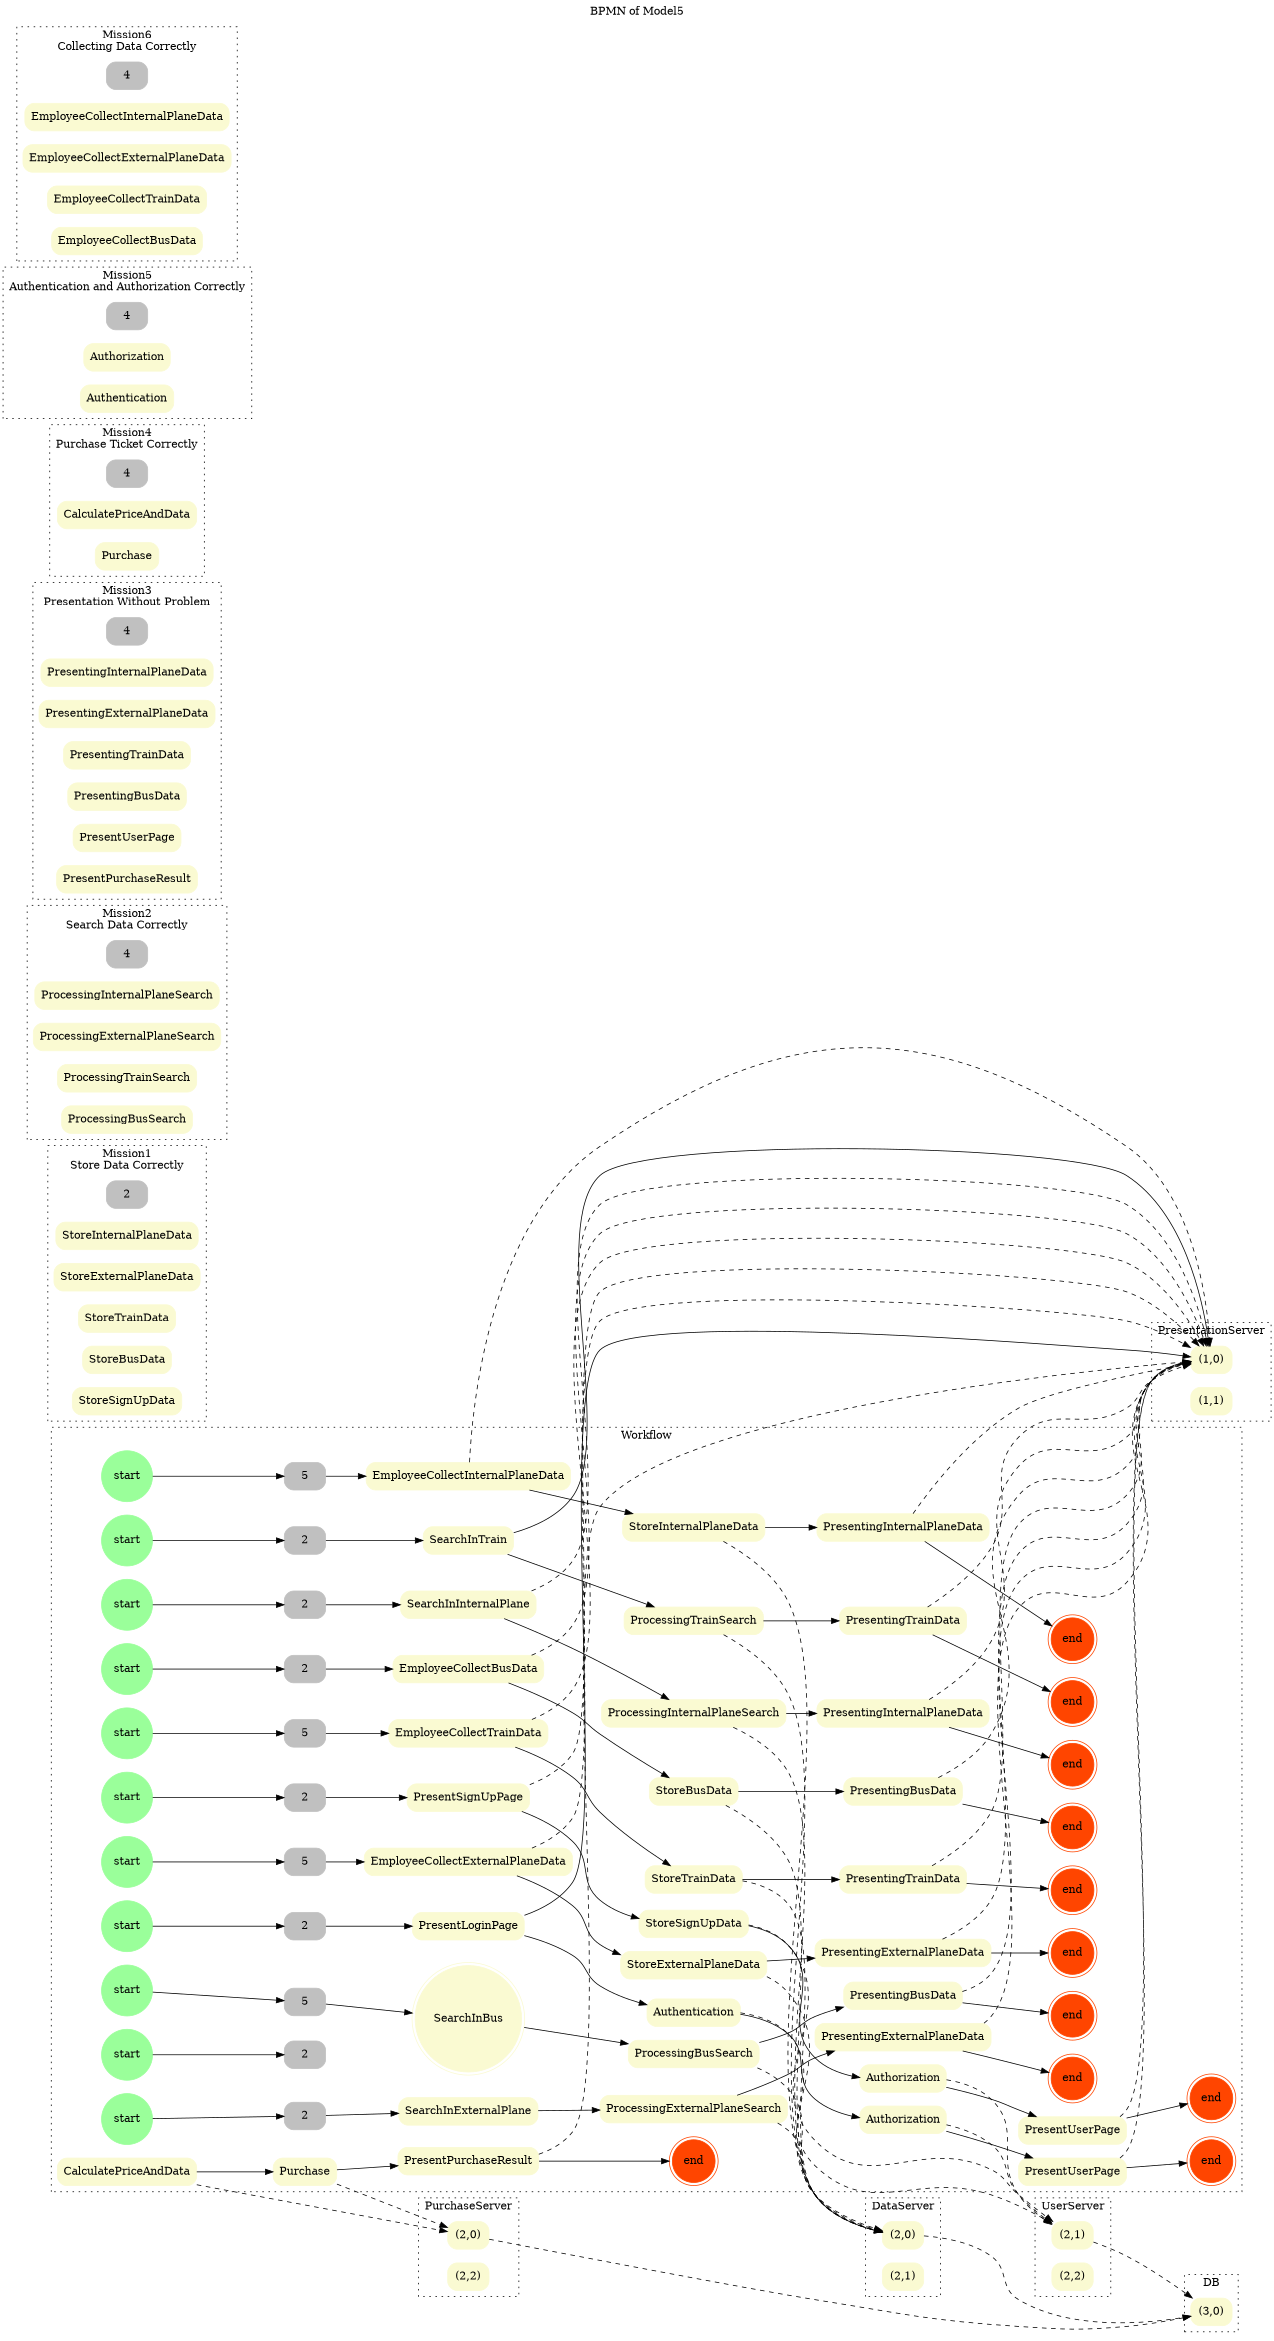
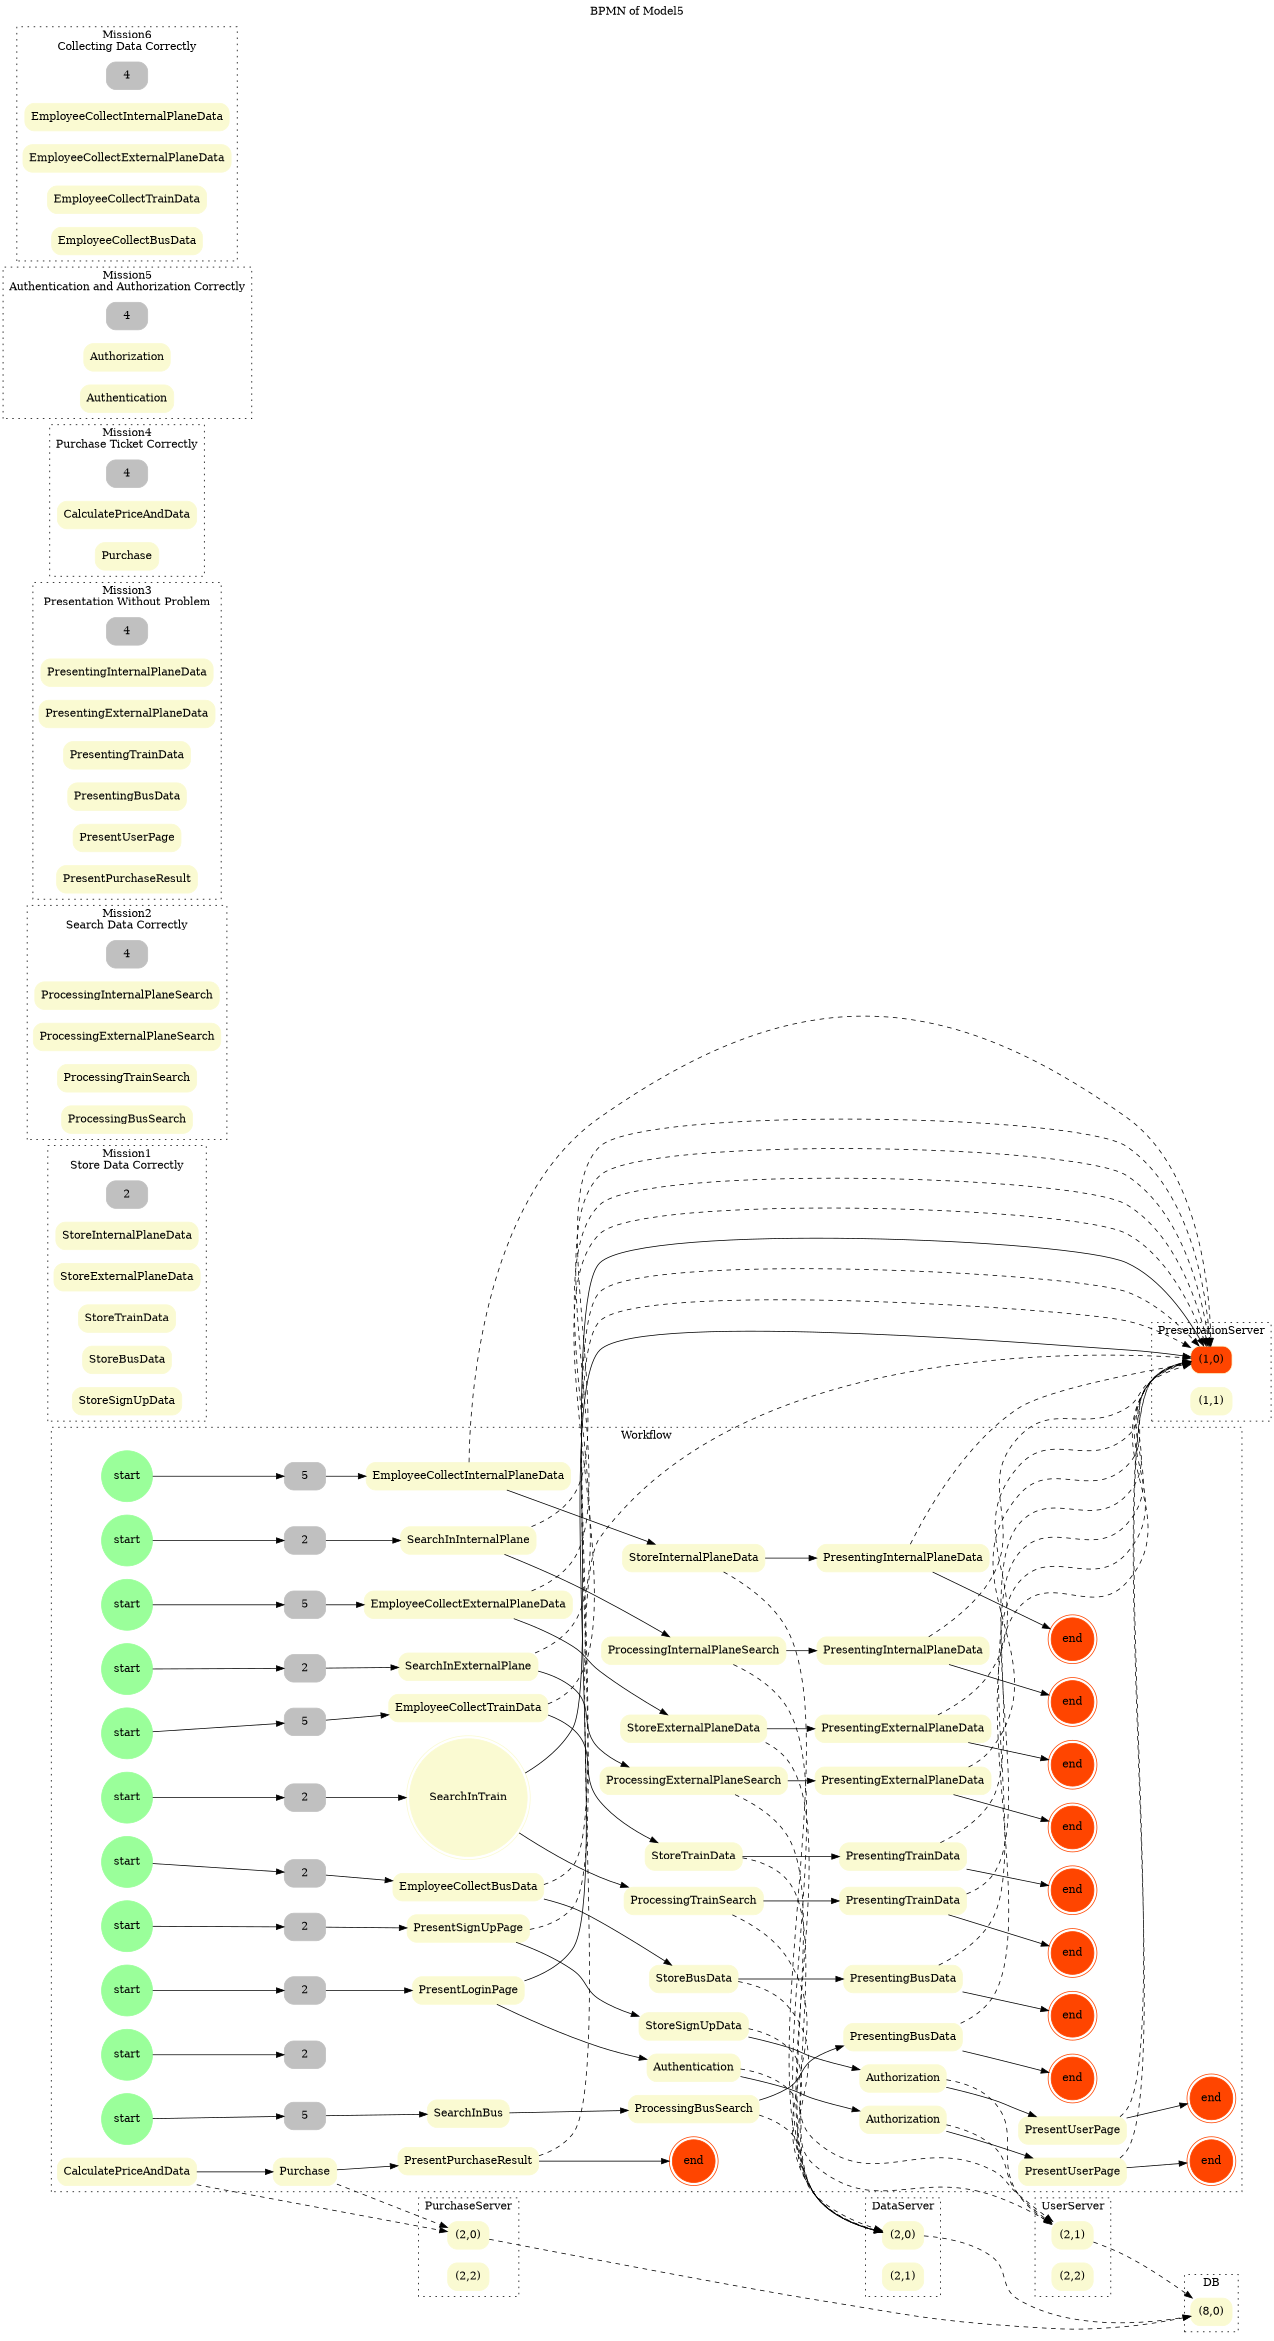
  digraph {
    compound=true
    label="BPMN of Model5"
    labelloc=t
    rankdir=LR
    node [color=lightgoldenrodyellow shape=rectangle style="rounded,filled"]
    n1 [color=palegreen1 label=start shape=circle]
    n2 [color=orangered label=end shape=doublecircle]
    n3 [color=palegreen1 label=start shape=circle]
    n4 [color=orangered label=end shape=doublecircle]
    n5 [color=palegreen1 label=start shape=circle]
    n6 [color=orangered label=end shape=doublecircle]
    n7 [color=palegreen1 label=start shape=circle]
    n8 [color=orangered label=end shape=doublecircle]
    n9 [color=palegreen1 label=start shape=circle]
    n10 [color=orangered label=end shape=doublecircle]
    n11 [color=palegreen1 label=start shape=circle]
    n12 [color=orangered label=end shape=doublecircle]
    n13 [color=palegreen1 label=start shape=circle]
    n14 [color=orangered label=end shape=doublecircle]
    n15 [color=palegreen1 label=start shape=circle]
    n16 [color=orangered label=end shape=doublecircle]
    n17 [color=palegreen1 label=start shape=circle]
    n18 [color=orangered label=end shape=doublecircle]
    n19 [color=palegreen1 label=start shape=circle]
    n20 [color=orangered label=end shape=doublecircle]
    n21 [color=palegreen1 label=start shape=circle]
    n22 [color=orangered label=end shape=doublecircle]
    n23 [color=gray label=5]
    n24 [label=EmployeeCollectInternalPlaneData]
    n25 [label=StoreInternalPlaneData]
    n26 [label=PresentingInternalPlaneData]
    n27 [color=gray label=2]
    n28 [label=SearchInInternalPlane]
    n29 [label=ProcessingInternalPlaneSearch]
    n30 [label=PresentingInternalPlaneData]
    n31 [color=gray label=5]
    n32 [label=EmployeeCollectExternalPlaneData]
    n33 [label=StoreExternalPlaneData]
    n34 [label=PresentingExternalPlaneData]
    n35 [color=gray label=2]
    n36 [label=SearchInExternalPlane]
    n37 [label=ProcessingExternalPlaneSearch]
    n38 [label=PresentingExternalPlaneData]
    n39 [color=gray label=5]
    n40 [label=EmployeeCollectTrainData]
    n41 [label=StoreTrainData]
    n42 [label=PresentingTrainData]
    n43 [color=gray label=2]
-   n44 [label=SearchInTrain]
+   n44 [label=SearchInTrain shape=doublecircle]
    n45 [label=ProcessingTrainSearch]
    n46 [label=PresentingTrainData]
    n47 [color=gray label=2]
    n48 [label=EmployeeCollectBusData]
    n49 [label=StoreBusData]
    n50 [label=PresentingBusData]
    n51 [color=gray label=5]
-   n52 [label=SearchInBus shape=doublecircle]
+   n52 [label=SearchInBus]
    n53 [label=ProcessingBusSearch]
    n54 [label=PresentingBusData]
    n55 [color=gray label=2]
    n56 [label=PresentSignUpPage]
    n57 [label=StoreSignUpData]
    n58 [label=Authorization]
    n59 [label=PresentUserPage]
    n60 [color=gray label=2]
    n61 [label=PresentLoginPage]
    n62 [label=Authentication]
    n63 [label=Authorization]
    n64 [label=PresentUserPage]
    n65 [color=gray label=2]
    n66 [label=CalculatePriceAndData]
    n67 [label=Purchase]
    n68 [label=PresentPurchaseResult]
    n69 [label="(2,0)"]
    n70 [label="(2,1)"]
    n71 [label="(2,1)"]
    n72 [label="(2,2)"]
    n73 [label="(2,0)"]
    n74 [label="(2,2)"]
-   n75 [label="(1,0)"]
+   n75 [label="(1,0)" fillcolor=orangered]
    n76 [label="(1,1)"]
-   n77 [label="(3,0)"]
+   n77 [label="(8,0)"]
    n78 [color=gray label=2]
    n79 [label=StoreInternalPlaneData]
    n80 [label=StoreExternalPlaneData]
    n81 [label=StoreTrainData]
    n82 [label=StoreBusData]
    n83 [label=StoreSignUpData]
    n84 [color=gray label=4]
    n85 [label=ProcessingInternalPlaneSearch]
    n86 [label=ProcessingExternalPlaneSearch]
    n87 [label=ProcessingTrainSearch]
    n88 [label=ProcessingBusSearch]
    n89 [color=gray label=4]
    n90 [label=PresentingInternalPlaneData]
    n91 [label=PresentingExternalPlaneData]
    n92 [label=PresentingTrainData]
    n93 [label=PresentingBusData]
    n94 [label=PresentUserPage]
    n95 [label=PresentPurchaseResult]
    n96 [color=gray label=4]
    n97 [label=CalculatePriceAndData]
    n98 [label=Purchase]
    n99 [color=gray label=4]
    n100 [label=Authorization]
    n101 [label=Authentication]
    n102 [color=gray label=4]
    n103 [label=EmployeeCollectInternalPlaneData]
    n104 [label=EmployeeCollectExternalPlaneData]
    n105 [label=EmployeeCollectTrainData]
    n106 [label=EmployeeCollectBusData]
    subgraph cluster_1 {
      label=Workflow
      style=dotted
      n1
      n2
      n3
      n4
      n5
      n6
      n7
      n8
      n9
      n10
      n11
      n12
      n13
      n14
      n15
      n16
      n17
      n18
      n19
      n20
      n21
      n22
      n23
      n24
      n25
      n26
      n27
      n28
      n29
      n30
      n31
      n32
      n33
      n34
      n35
      n36
      n37
      n38
      n39
      n40
      n41
      n42
      n43
      n44
      n45
      n46
      n47
      n48
      n49
      n50
      n51
      n52
      n53
      n54
      n55
      n56
      n57
      n58
      n59
      n60
      n61
      n62
      n63
      n64
      n65
      n66
      n67
      n68
    }
    subgraph cluster_2 {
      label=DataServer
      style=dotted
      n69
      n70
    }
    subgraph cluster_3 {
      label=UserServer
      style=dotted
      n71
      n72
    }
    subgraph cluster_4 {
      label=PurchaseServer
      style=dotted
      n73
      n74
    }
    subgraph cluster_5 {
      label=PresentationServer
      style=dotted
      n75
      n76
    }
    subgraph cluster_6 {
      label=DB
      style=dotted
      n77
    }
    subgraph cluster_7 {
      label="Mission1\nStore Data Correctly"
      style=dotted
      n78
      n79
      n80
      n81
      n82
      n83
    }
    subgraph cluster_8 {
      label="Mission2\nSearch Data Correctly"
      style=dotted
      n84
      n85
      n86
      n87
      n88
    }
    subgraph cluster_9 {
      label="Mission3\nPresentation Without Problem"
      style=dotted
      n89
      n90
      n91
      n92
      n93
      n94
      n95
    }
    subgraph cluster_10 {
      label="Mission4\nPurchase Ticket Correctly"
      style=dotted
      n96
      n97
      n98
    }
    subgraph cluster_11 {
      label="Mission5\nAuthentication and Authorization Correctly"
      style=dotted
      n99
      n100
      n101
    }
    subgraph cluster_12 {
      label="Mission6\nCollecting Data Correctly"
      style=dotted
      n102
      n103
      n104
      n105
      n106
    }
    n1 -> n23
    n3 -> n27
    n5 -> n31
    n7 -> n35
    n9 -> n39
    n11 -> n43
    n13 -> n47
    n15 -> n51
    n17 -> n55
    n19 -> n60
    n21 -> n65
    n23 -> n24
    n24 -> n25
    n24 -> n75 [style=dashed]
    n25 -> n26
    n25 -> n69 [style=dashed]
    n26 -> n2
    n26 -> n75 [style=dashed]
    n27 -> n28
    n28 -> n29
    n28 -> n75 [style=dashed]
    n29 -> n30
    n29 -> n69 [style=dashed]
    n30 -> n4
    n30 -> n75 [style=dashed]
    n31 -> n32
    n32 -> n33
    n32 -> n75 [style=dashed]
    n33 -> n34
    n33 -> n69 [style=dashed]
    n34 -> n6
    n34 -> n75 [style=dashed]
    n35 -> n36
    n36 -> n37
+   n36 -> n75 [style=dashed]
    n37 -> n38
    n37 -> n69 [style=dashed]
    n38 -> n8
    n38 -> n75 [style=dashed]
    n39 -> n40
    n40 -> n41
    n40 -> n75 [style=dashed]
    n41 -> n42
    n41 -> n69 [style=dashed]
    n42 -> n10
    n42 -> n75 [style=dashed]
    n43 -> n44
    n44 -> n45
    n44 -> n75 [style=solid]
    n45 -> n46
    n45 -> n69 [style=dashed]
    n46 -> n12
    n46 -> n75 [style=dashed]
    n47 -> n48
    n48 -> n49
    n48 -> n75 [style=dashed]
    n49 -> n50
    n49 -> n69 [style=dashed]
    n50 -> n14
    n50 -> n75 [style=dashed]
    n51 -> n52
    n52 -> n53
    n53 -> n54
    n53 -> n69 [style=dashed]
    n54 -> n16
    n54 -> n75 [style=dashed]
    n55 -> n56
    n56 -> n57
    n56 -> n75 [style=dashed]
    n57 -> n58
    n57 -> n71 [style=dashed]
    n58 -> n59
    n58 -> n71 [style=dashed]
    n59 -> n18
    n59 -> n75 [style=dashed]
    n60 -> n61
    n61 -> n62
    n61 -> n75 [style=solid]
    n62 -> n63
    n62 -> n71 [style=dashed]
    n63 -> n64
    n63 -> n71 [style=dashed]
    n64 -> n20
    n64 -> n75 [style=dashed]
    n66 -> n67
    n66 -> n73 [style=dashed]
    n67 -> n68
    n67 -> n73 [style=dashed]
    n68 -> n22
    n68 -> n75 [style=dashed]
    n69 -> n77 [style=dashed]
    n71 -> n77 [style=dashed]
    n73 -> n77 [style=dashed]
  }
